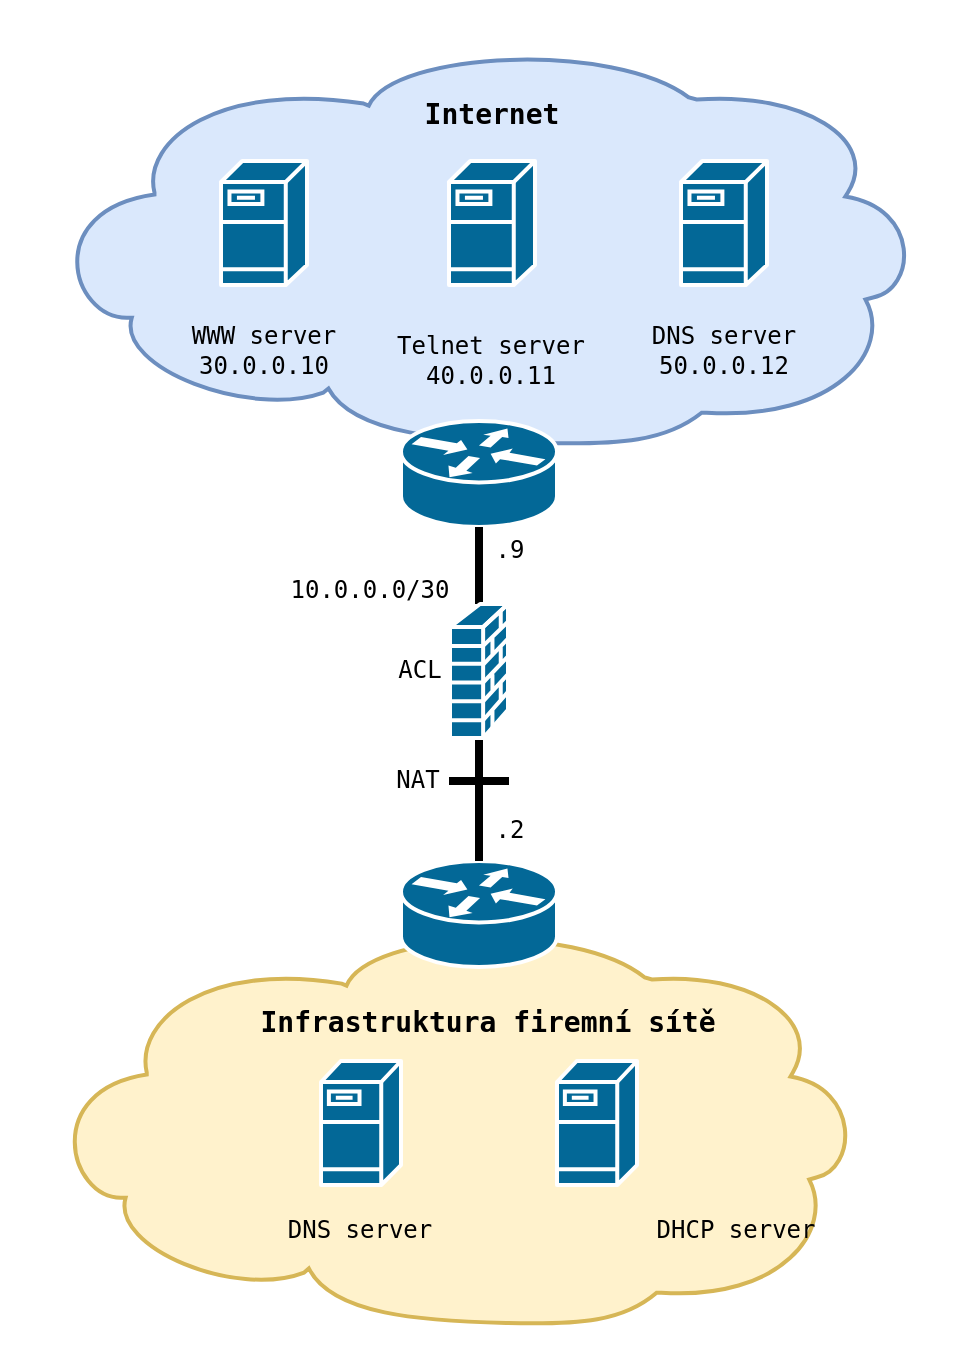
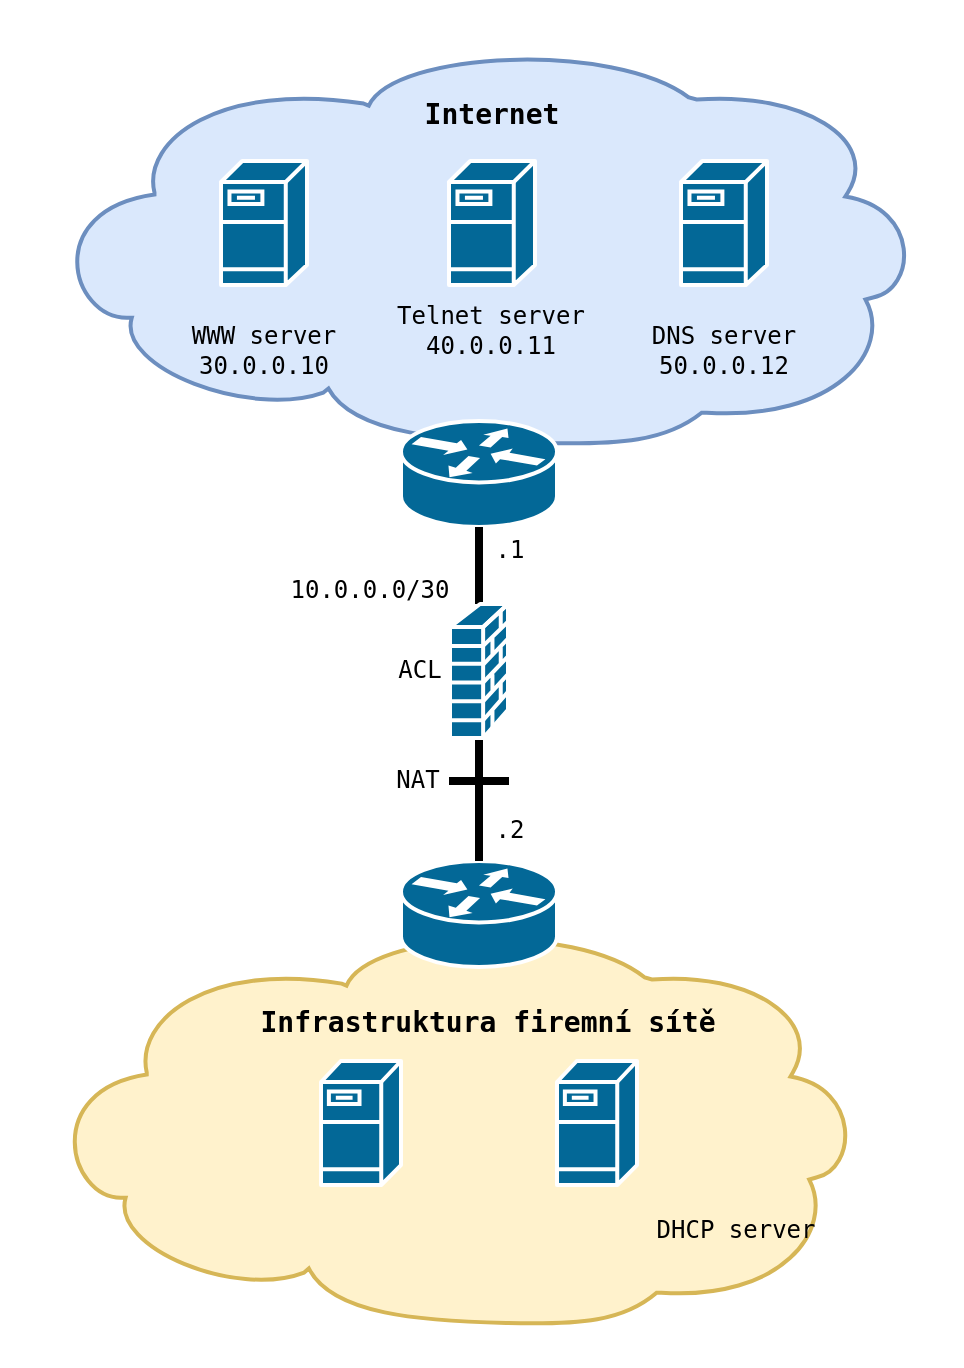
  <mxCell id="0" />
  <mxCell id="1" parent="0" />
  <mxCell id="2" value="" style="shape=mxgraph.cisco.storage.cloud;sketch=0;html=1;pointerEvents=1;dashed=0;fillColor=#dae8fc;strokeColor=#6c8ebf;strokeWidth=2;verticalLabelPosition=bottom;verticalAlign=top;align=center;outlineConnect=0;" parent="1" vertex="1"><mxGeometry x="20" y="20" width="440" height="202" as="geometry" /></mxCell>
  <mxCell id="3" value="" style="shape=mxgraph.cisco.storage.cloud;sketch=0;html=1;pointerEvents=1;dashed=0;fillColor=#fff2cc;strokeColor=#d6b656;strokeWidth=2;verticalLabelPosition=bottom;verticalAlign=top;align=center;outlineConnect=0;" parent="1" vertex="1"><mxGeometry x="20" y="460" width="410" height="202" as="geometry" /></mxCell>
  <mxCell id="4" value="" style="shape=mxgraph.cisco.routers.router;sketch=0;html=1;pointerEvents=1;dashed=0;fillColor=#036897;strokeColor=#ffffff;strokeWidth=2;verticalLabelPosition=bottom;verticalAlign=top;align=center;outlineConnect=0;" parent="1" vertex="1"><mxGeometry x="200" y="210" width="78" height="53" as="geometry" /></mxCell>
  <mxCell id="5" value="" style="shape=mxgraph.cisco.routers.router;sketch=0;html=1;pointerEvents=1;dashed=0;fillColor=#036897;strokeColor=#ffffff;strokeWidth=2;verticalLabelPosition=bottom;verticalAlign=top;align=center;outlineConnect=0;" parent="1" vertex="1"><mxGeometry x="200" y="430" width="78" height="53" as="geometry" /></mxCell>
  <mxCell id="6" style="edgeStyle=orthogonalEdgeStyle;rounded=0;orthogonalLoop=1;jettySize=auto;html=1;entryX=0.5;entryY=0;entryDx=0;entryDy=0;entryPerimeter=0;endArrow=none;endFill=0;strokeWidth=4;" parent="1" source="8" target="5" edge="1"><mxGeometry relative="1" as="geometry" /></mxCell>
  <mxCell id="7" value="" style="edgeStyle=orthogonalEdgeStyle;rounded=0;orthogonalLoop=1;jettySize=auto;html=1;entryX=0.5;entryY=0;entryDx=0;entryDy=0;entryPerimeter=0;endArrow=none;endFill=0;strokeWidth=4;" parent="1" source="4" target="8" edge="1"><mxGeometry relative="1" as="geometry"><mxPoint x="239" y="263" as="sourcePoint" /><mxPoint x="239" y="430" as="targetPoint" /></mxGeometry></mxCell>
  <mxCell id="8" value="" style="shape=mxgraph.cisco.security.firewall;sketch=0;html=1;pointerEvents=1;dashed=0;fillColor=#036897;strokeColor=#ffffff;strokeWidth=2;verticalLabelPosition=bottom;verticalAlign=top;align=center;outlineConnect=0;" parent="1" vertex="1"><mxGeometry x="224.5" y="301.5" width="29" height="67" as="geometry" /></mxCell>
  <mxCell id="9" value="" style="shape=mxgraph.cisco.servers.fileserver;sketch=0;html=1;pointerEvents=1;dashed=0;fillColor=#036897;strokeColor=#ffffff;strokeWidth=2;verticalLabelPosition=bottom;verticalAlign=top;align=center;outlineConnect=0;" parent="1" vertex="1"><mxGeometry x="160" y="530" width="40" height="62" as="geometry" /></mxCell>
  <mxCell id="10" value="" style="shape=mxgraph.cisco.servers.fileserver;sketch=0;html=1;pointerEvents=1;dashed=0;fillColor=#036897;strokeColor=#ffffff;strokeWidth=2;verticalLabelPosition=bottom;verticalAlign=top;align=center;outlineConnect=0;" parent="1" vertex="1"><mxGeometry x="278" y="530" width="40" height="62" as="geometry" /></mxCell>
  <mxCell id="11" value="" style="shape=mxgraph.cisco.servers.fileserver;sketch=0;html=1;pointerEvents=1;dashed=0;fillColor=#036897;strokeColor=#ffffff;strokeWidth=2;verticalLabelPosition=bottom;verticalAlign=top;align=center;outlineConnect=0;" parent="1" vertex="1"><mxGeometry x="110" y="80" width="43" height="62" as="geometry" /></mxCell>
  <mxCell id="12" value="" style="shape=mxgraph.cisco.servers.fileserver;sketch=0;html=1;pointerEvents=1;dashed=0;fillColor=#036897;strokeColor=#ffffff;strokeWidth=2;verticalLabelPosition=bottom;verticalAlign=top;align=center;outlineConnect=0;" parent="1" vertex="1"><mxGeometry x="224" y="80" width="43" height="62" as="geometry" /></mxCell>
  <mxCell id="13" value="" style="shape=mxgraph.cisco.servers.fileserver;sketch=0;html=1;pointerEvents=1;dashed=0;fillColor=#036897;strokeColor=#ffffff;strokeWidth=2;verticalLabelPosition=bottom;verticalAlign=top;align=center;outlineConnect=0;" parent="1" vertex="1"><mxGeometry x="340" y="80" width="43" height="62" as="geometry" /></mxCell>
  <mxCell id="14" value="&lt;pre&gt;WWW server&lt;br&gt;30.0.0.10&lt;/pre&gt;" style="text;html=1;align=center;verticalAlign=middle;whiteSpace=wrap;rounded=0;" parent="1" vertex="1"><mxGeometry x="91.5" y="160" width="80" height="30" as="geometry" /></mxCell>
  <mxCell id="15" value="&lt;pre&gt;DNS server&lt;br&gt;50.0.0.12&lt;br&gt;&lt;/pre&gt;" style="text;html=1;align=center;verticalAlign=middle;whiteSpace=wrap;rounded=0;" parent="1" vertex="1"><mxGeometry x="321.5" y="160" width="80" height="30" as="geometry" /></mxCell>
- <mxCell id="16" value="&lt;pre&gt;DNS server&lt;br&gt;&lt;/pre&gt;" style="text;html=1;align=center;verticalAlign=middle;whiteSpace=wrap;rounded=0;" parent="1" vertex="1"><mxGeometry x="140" y="600" width="80" height="30" as="geometry" /></mxCell>
  <mxCell id="17" value="&lt;pre&gt;DHCP server&lt;/pre&gt;" style="text;html=1;align=center;verticalAlign=middle;whiteSpace=wrap;rounded=0;" parent="1" vertex="1"><mxGeometry x="328" y="600" width="80" height="30" as="geometry" /></mxCell>
  <mxCell id="18" value="&lt;pre&gt;&lt;b&gt;&lt;font style=&quot;font-size: 14px;&quot;&gt;Internet&lt;/font&gt;&lt;/b&gt;&lt;/pre&gt;" style="text;html=1;align=center;verticalAlign=middle;whiteSpace=wrap;rounded=0;" parent="1" vertex="1"><mxGeometry x="216" y="42" width="60" height="30" as="geometry" /></mxCell>
  <mxCell id="19" value="&lt;pre&gt;&lt;b&gt;&lt;font style=&quot;font-size: 14px;&quot;&gt;Infrastruktura firemní sítě&lt;/font&gt;&lt;/b&gt;&lt;/pre&gt;" style="text;html=1;align=center;verticalAlign=middle;whiteSpace=wrap;rounded=0;" parent="1" vertex="1"><mxGeometry x="214" y="496" width="60" height="30" as="geometry" /></mxCell>
  <mxCell id="20" value="&lt;pre&gt;ACL&lt;/pre&gt;" style="text;html=1;align=center;verticalAlign=middle;whiteSpace=wrap;rounded=0;" parent="1" vertex="1"><mxGeometry x="180" y="320" width="60" height="30" as="geometry" /></mxCell>
- <mxCell id="21" value="&lt;pre&gt;.9&lt;/pre&gt;" style="text;html=1;align=center;verticalAlign=middle;whiteSpace=wrap;rounded=0;" parent="1" vertex="1"><mxGeometry x="225" y="260" width="60" height="30" as="geometry" /></mxCell>
+ <mxCell id="21" value="&lt;pre&gt;.1&lt;/pre&gt;" style="text;html=1;align=center;verticalAlign=middle;whiteSpace=wrap;rounded=0;" parent="1" vertex="1"><mxGeometry x="225" y="260" width="60" height="30" as="geometry" /></mxCell>
  <mxCell id="22" value="&lt;pre&gt;.2&lt;br&gt;&lt;/pre&gt;" style="text;html=1;align=center;verticalAlign=middle;whiteSpace=wrap;rounded=0;" parent="1" vertex="1"><mxGeometry x="225" y="400" width="60" height="30" as="geometry" /></mxCell>
  <mxCell id="23" value="" style="endArrow=none;html=1;rounded=0;strokeWidth=4;" parent="1" edge="1"><mxGeometry width="50" height="50" relative="1" as="geometry"><mxPoint x="224" y="390" as="sourcePoint" /><mxPoint x="254" y="390" as="targetPoint" /></mxGeometry></mxCell>
  <mxCell id="24" value="&lt;pre&gt;NAT&lt;/pre&gt;" style="text;html=1;align=center;verticalAlign=middle;whiteSpace=wrap;rounded=0;" parent="1" vertex="1"><mxGeometry x="179" y="375" width="60" height="30" as="geometry" /></mxCell>
  <mxCell id="25" value="&lt;pre&gt;10.0.0.0/30&lt;/pre&gt;" style="text;html=1;align=center;verticalAlign=middle;whiteSpace=wrap;rounded=0;" parent="1" vertex="1"><mxGeometry x="140" y="280" width="90" height="30" as="geometry" /></mxCell>
- <mxCell id="26" value="&lt;pre&gt;Telnet server&lt;br&gt;40.0.0.11&lt;br&gt;&lt;/pre&gt;" style="text;html=1;align=center;verticalAlign=middle;whiteSpace=wrap;rounded=0;" parent="1" vertex="1"><mxGeometry x="193" y="165" width="105" height="30" as="geometry" /></mxCell>
+ <mxCell id="26" value="&lt;pre&gt;Telnet server&lt;br&gt;40.0.0.11&lt;br&gt;&lt;/pre&gt;" style="text;html=1;align=center;verticalAlign=middle;whiteSpace=wrap;rounded=0;" parent="1" vertex="1"><mxGeometry x="193" y="150" width="105" height="30" as="geometry" /></mxCell>
